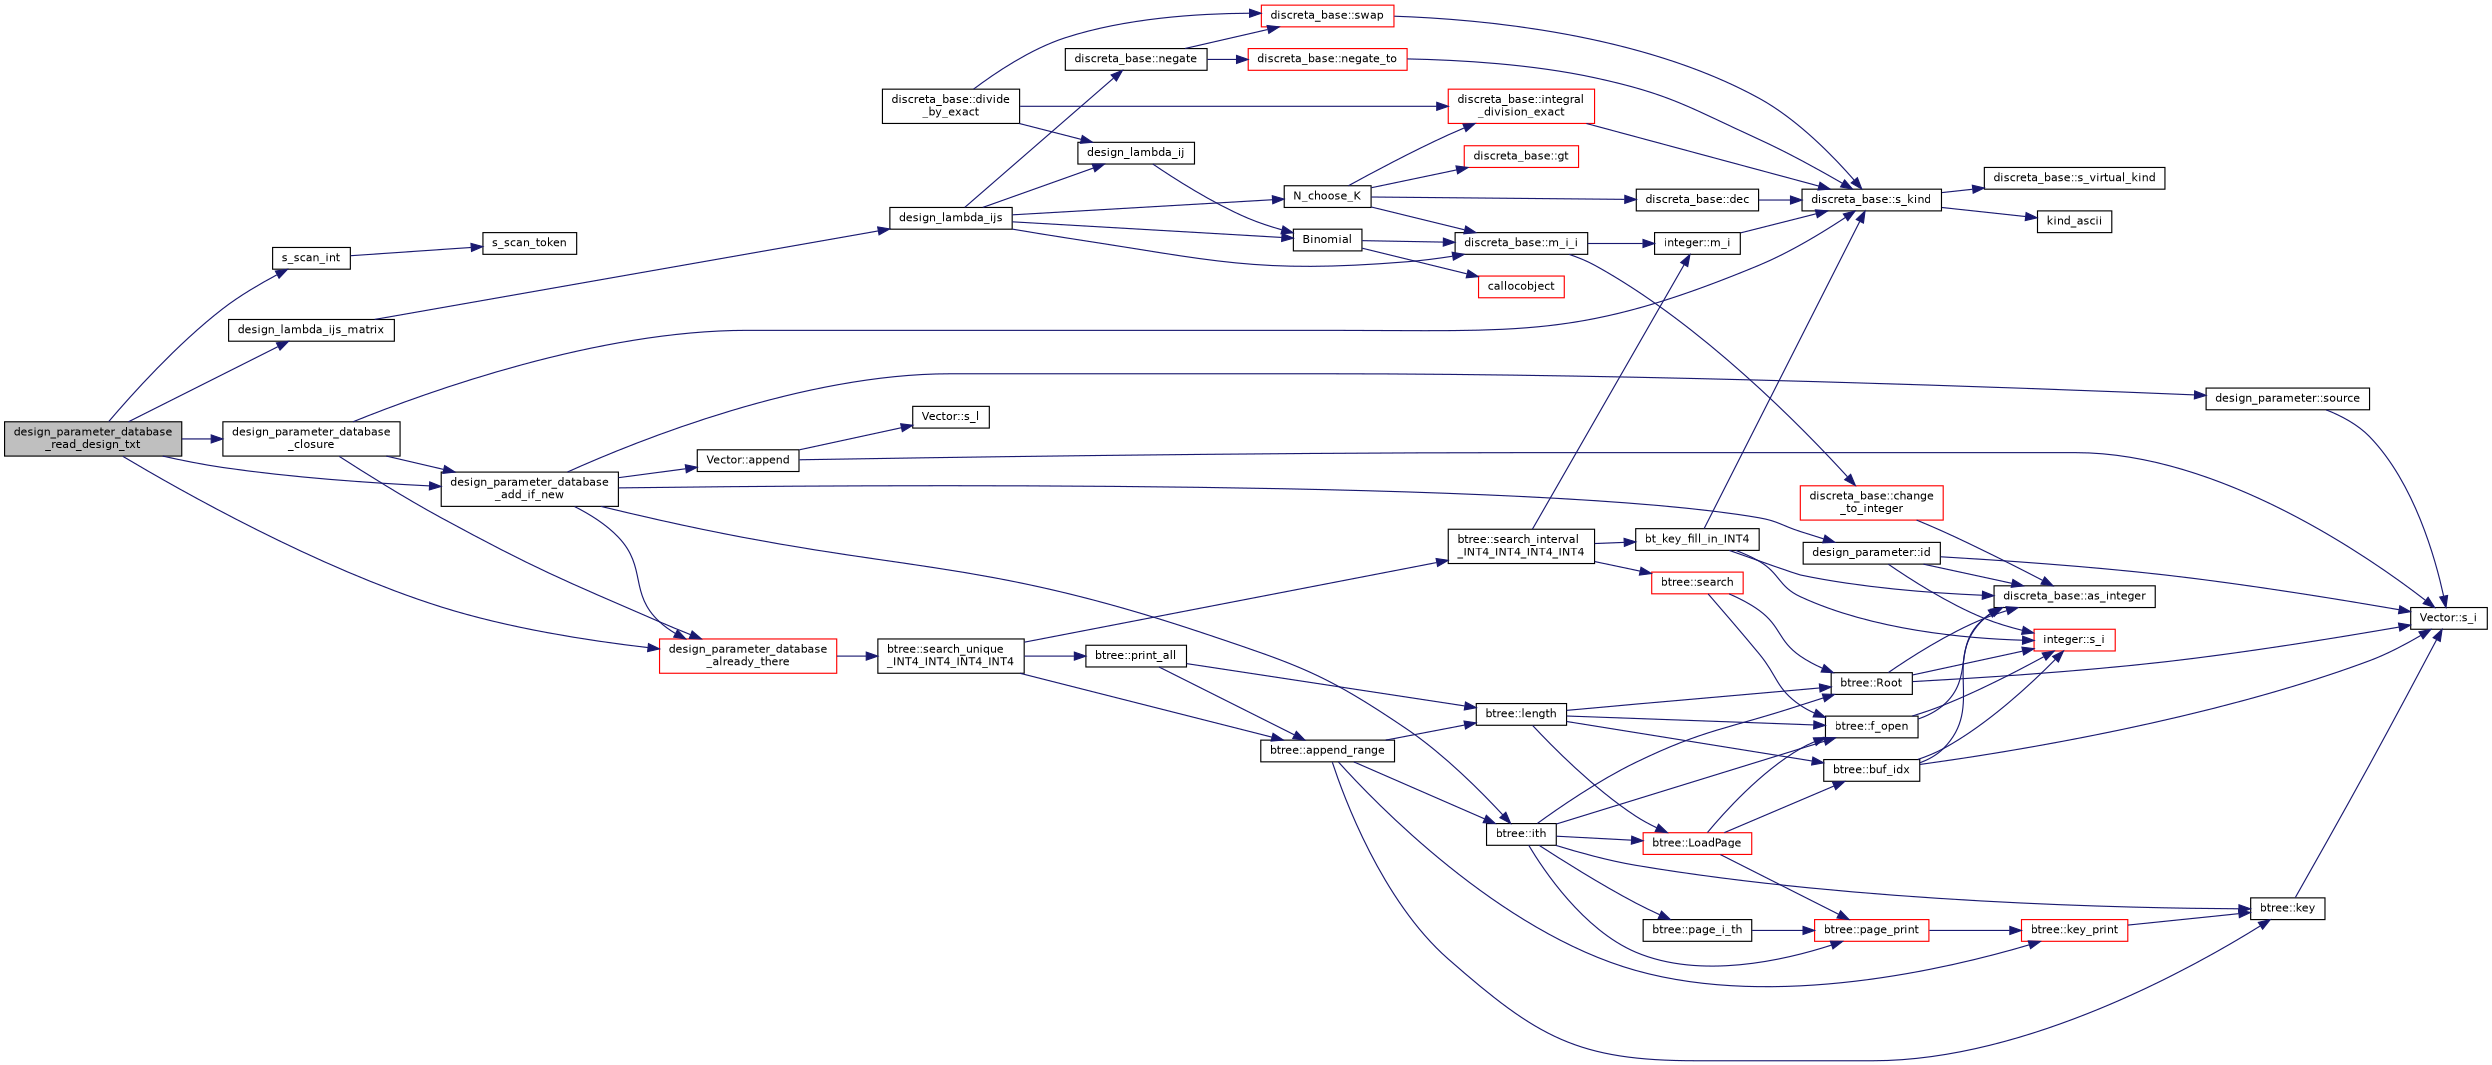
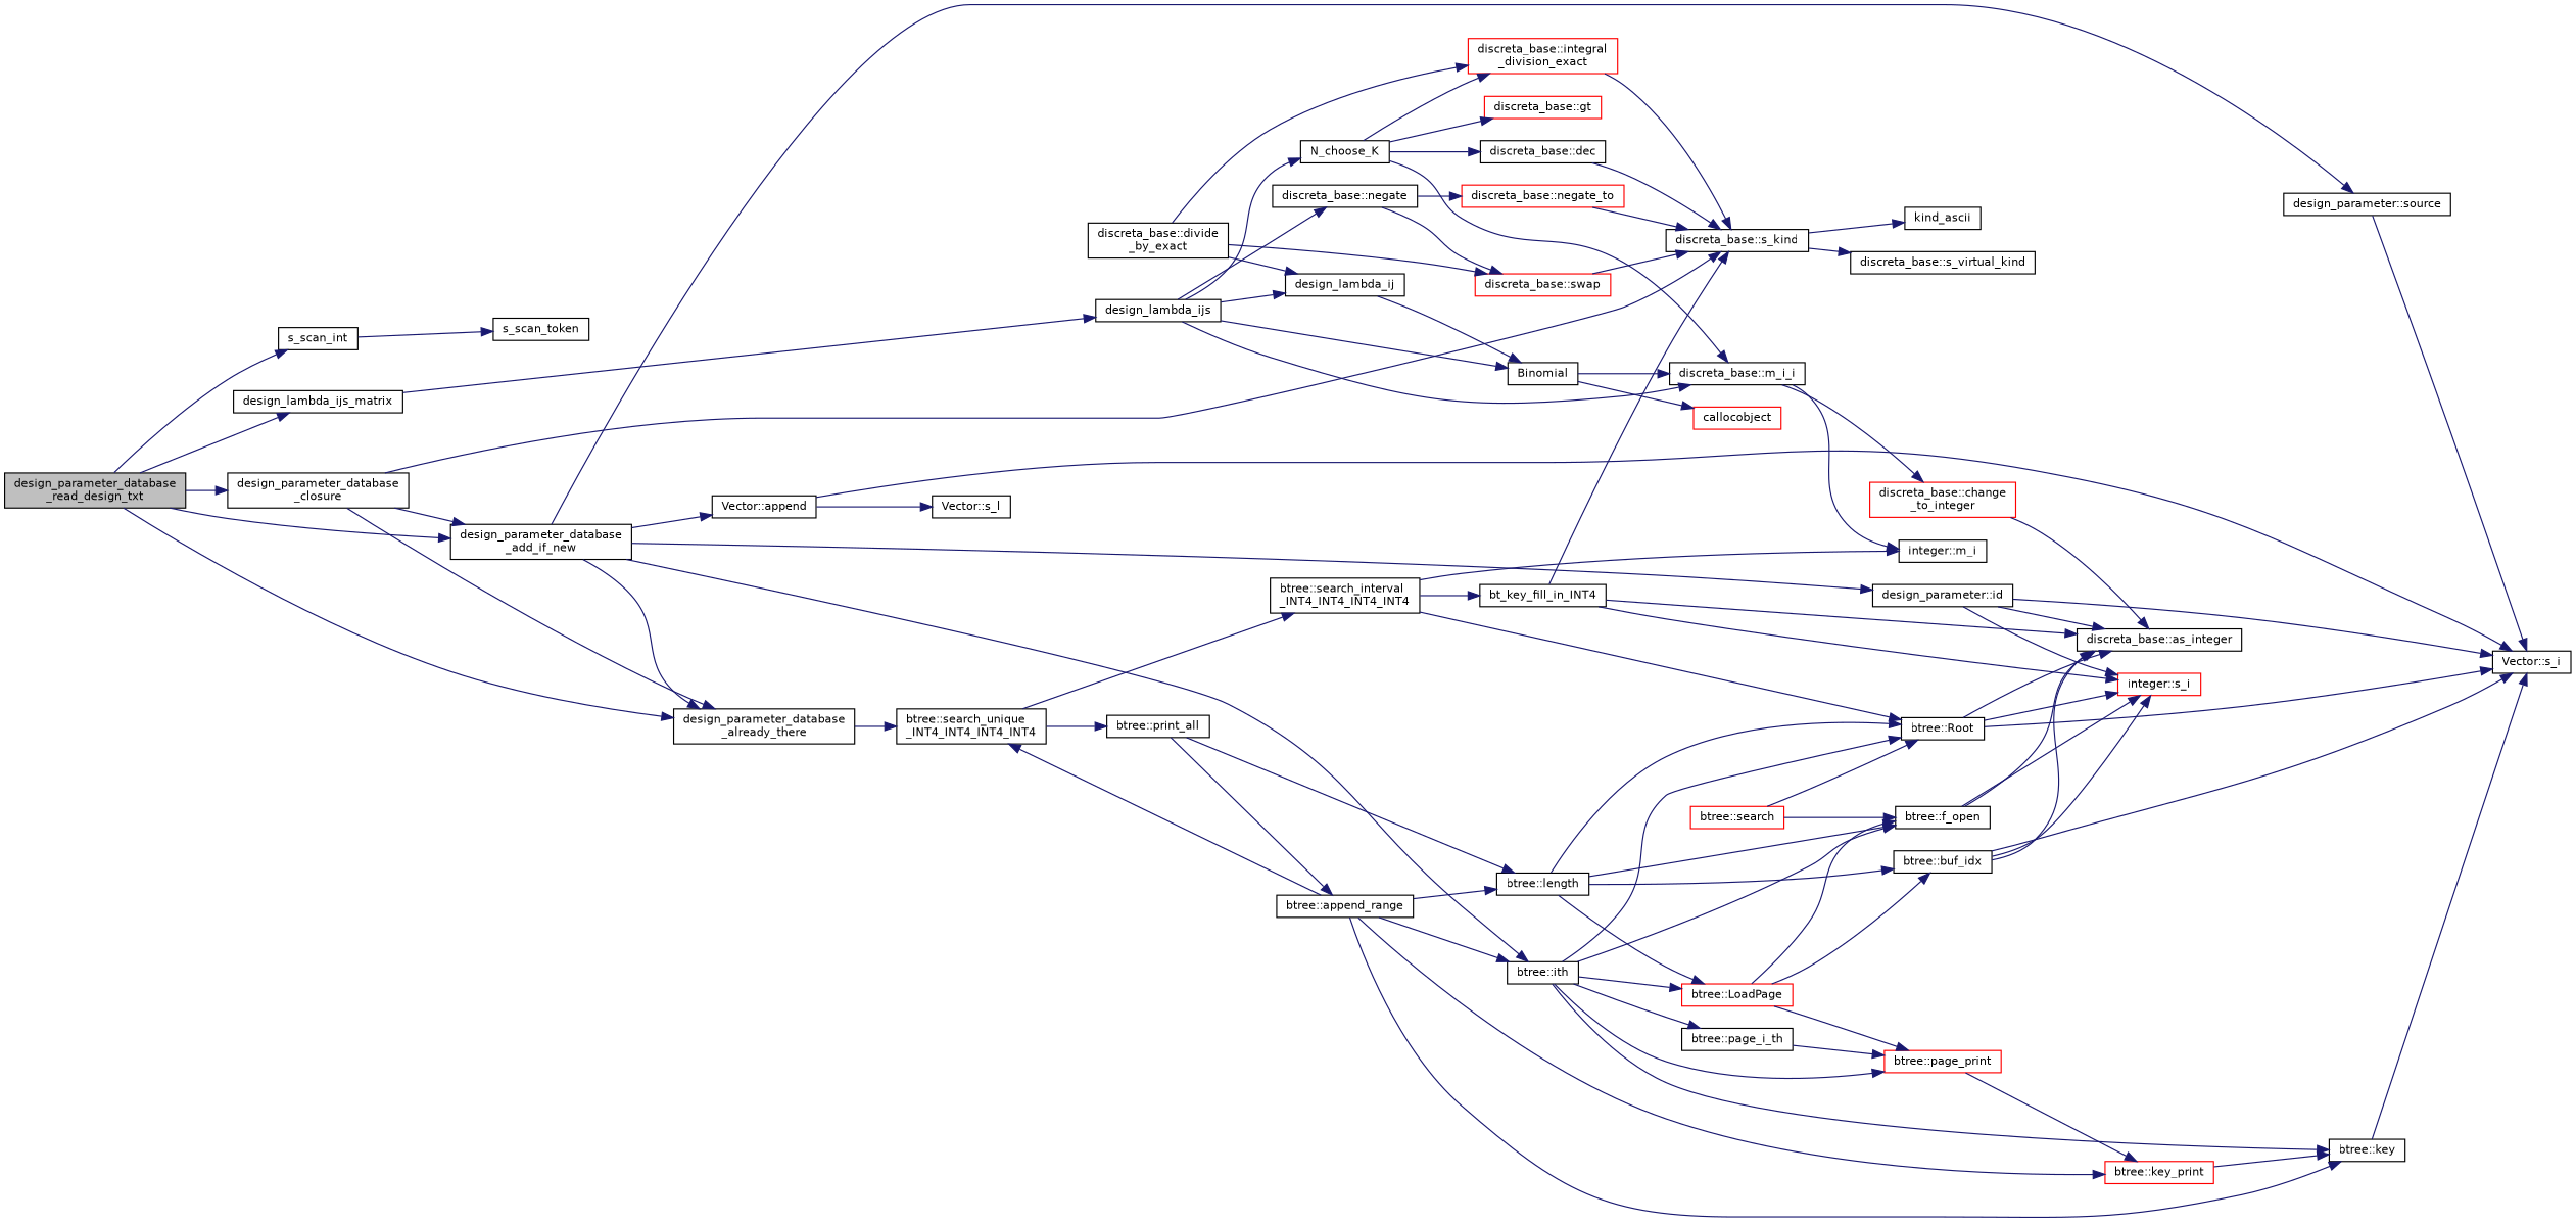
  digraph {
    rankdir=LR
    node [color=black fillcolor=white fontname=Helvetica fontsize=10 shape=record style=filled]
    edge [color=midnightblue fontname=Helvetica fontsize=10 labelfontname=Helvetica labelfontsize=10 style=solid]
    n1 [fillcolor=grey75 fontcolor=black height=0.2 label="design_parameter_database\l_read_design_txt" width=0.4]
    n2 [height=0.2 label=s_scan_int width=0.4]
    n3 [height=0.2 label=design_lambda_ijs_matrix width=0.4]
-   n4 [color=red height=0.2 label="design_parameter_database\l_already_there" width=0.4]
+   n4 [height=0.2 label="design_parameter_database\l_already_there" width=0.4]
    n5 [height=0.2 label="design_parameter_database\l_add_if_new" width=0.4]
    n6 [height=0.2 label="design_parameter_database\l_closure" width=0.4]
    n7 [height=0.2 label=s_scan_token width=0.4]
    n8 [height=0.2 label=design_lambda_ijs width=0.4]
    n9 [height=0.2 label="btree::search_unique\l_INT4_INT4_INT4_INT4" width=0.4]
    n10 [height=0.2 label="btree::ith" width=0.4]
    n11 [height=0.2 label="design_parameter::source" width=0.4]
    n12 [height=0.2 label="Vector::append" width=0.4]
    n13 [height=0.2 label="design_parameter::id" width=0.4]
    n14 [height=0.2 label="discreta_base::s_kind" width=0.4]
    n15 [height=0.2 label="discreta_base::m_i_i" width=0.4]
    n16 [height=0.2 label=Binomial width=0.4]
    n17 [height=0.2 label="discreta_base::negate" width=0.4]
    n18 [height=0.2 label=design_lambda_ij width=0.4]
    n19 [height=0.2 label=N_choose_K width=0.4]
    n20 [color=red height=0.2 label="discreta_base::change\l_to_integer" width=0.4]
    n21 [height=0.2 label="integer::m_i" width=0.4]
    n22 [color=red height=0.2 label=callocobject width=0.4]
    n23 [color=red height=0.2 label="discreta_base::negate_to" width=0.4]
    n24 [color=red height=0.2 label="discreta_base::swap" width=0.4]
    n25 [color=red height=0.2 label="discreta_base::integral\l_division_exact" width=0.4]
    n26 [color=red height=0.2 label="discreta_base::gt" width=0.4]
    n27 [height=0.2 label="discreta_base::dec" width=0.4]
    n28 [height=0.2 label="discreta_base::as_integer" width=0.4]
    n29 [height=0.2 label="discreta_base::s_virtual_kind" width=0.4]
    n30 [height=0.2 label=kind_ascii width=0.4]
    n31 [height=0.2 label="discreta_base::divide\l_by_exact" width=0.4]
    n32 [height=0.2 label="btree::search_interval\l_INT4_INT4_INT4_INT4" width=0.4]
    n33 [height=0.2 label="btree::append_range" width=0.4]
    n34 [height=0.2 label="btree::print_all" width=0.4]
    n35 [height=0.2 label=bt_key_fill_in_INT4 width=0.4]
    n36 [color=red height=0.2 label="btree::search" width=0.4]
    n37 [height=0.2 label="btree::key" width=0.4]
    n38 [height=0.2 label="btree::length" width=0.4]
    n39 [color=red height=0.2 label="btree::key_print" width=0.4]
    n40 [color=red height=0.2 label="integer::s_i" width=0.4]
    n41 [height=0.2 label="btree::Root" width=0.4]
    n42 [height=0.2 label="btree::f_open" width=0.4]
    n43 [height=0.2 label="Vector::s_i" width=0.4]
    n44 [height=0.2 label="btree::buf_idx" width=0.4]
    n45 [color=red height=0.2 label="btree::LoadPage" width=0.4]
    n46 [color=red height=0.2 label="btree::page_print" width=0.4]
    n47 [height=0.2 label="btree::page_i_th" width=0.4]
    n48 [height=0.2 label="Vector::s_l" width=0.4]
    n1 -> n2
    n1 -> n3
    n1 -> n4
    n1 -> n5
    n1 -> n6
    n2 -> n7
    n3 -> n8
    n4 -> n9
    n5 -> n4
    n5 -> n10
    n5 -> n11
    n5 -> n12
    n5 -> n13
    n6 -> n4
    n6 -> n5
    n6 -> n14
    n8 -> n15
    n8 -> n16
    n8 -> n17
    n8 -> n18
    n8 -> n19
    n9 -> n32
-   n9 -> n33
+   n33 -> n9
    n9 -> n34
    n10 -> n37
    n10 -> n41
    n10 -> n42
    n10 -> n45
    n10 -> n46
    n10 -> n47
    n11 -> n43
    n12 -> n43
    n12 -> n48
    n13 -> n28
    n13 -> n40
    n13 -> n43
    n14 -> n29
    n14 -> n30
    n15 -> n20
    n15 -> n21
    n16 -> n15
    n16 -> n22
    n17 -> n23
    n17 -> n24
    n18 -> n16
    n19 -> n15
    n19 -> n25
    n19 -> n26
    n19 -> n27
    n20 -> n28
-   n21 -> n14
    n23 -> n14
    n24 -> n14
    n25 -> n14
    n27 -> n14
    n31 -> n18
    n31 -> n24
    n31 -> n25
    n32 -> n21
    n32 -> n35
-   n32 -> n36
+   n32 -> n41
    n33 -> n10
    n33 -> n37
    n33 -> n38
    n33 -> n39
    n34 -> n33
    n34 -> n38
    n35 -> n14
    n35 -> n28
    n35 -> n40
    n36 -> n41
    n36 -> n42
    n37 -> n43
    n38 -> n41
    n38 -> n42
    n38 -> n44
    n38 -> n45
    n39 -> n37
    n41 -> n28
    n41 -> n40
    n41 -> n43
    n42 -> n28
    n42 -> n40
    n44 -> n28
    n44 -> n40
    n44 -> n43
    n45 -> n42
    n45 -> n44
    n45 -> n46
    n46 -> n39
    n47 -> n46
  }
